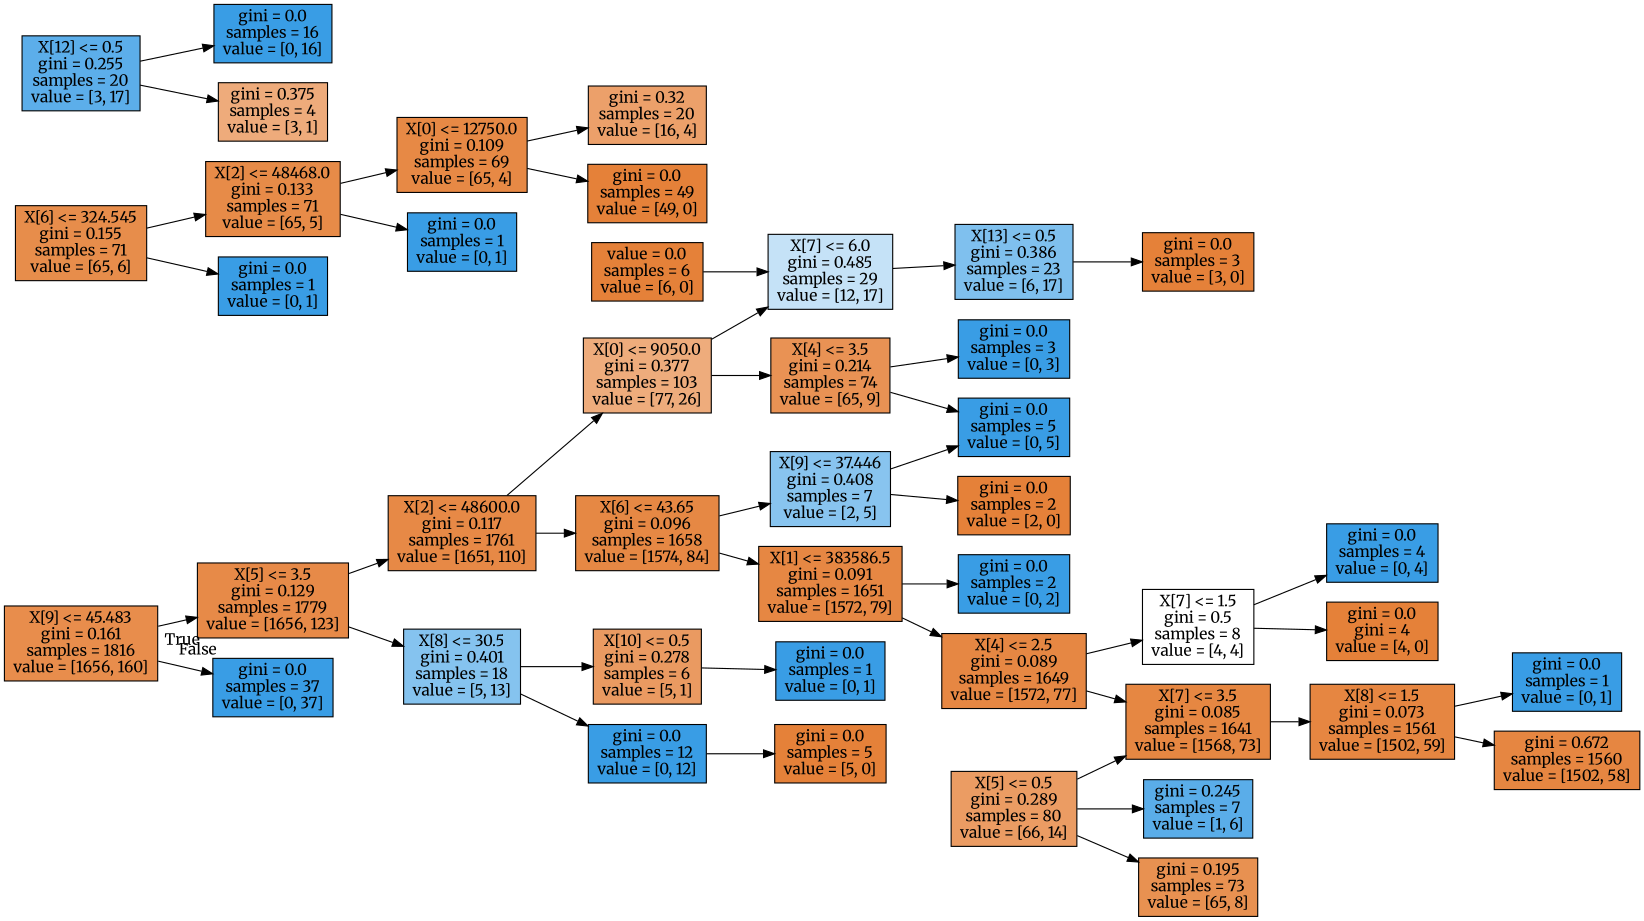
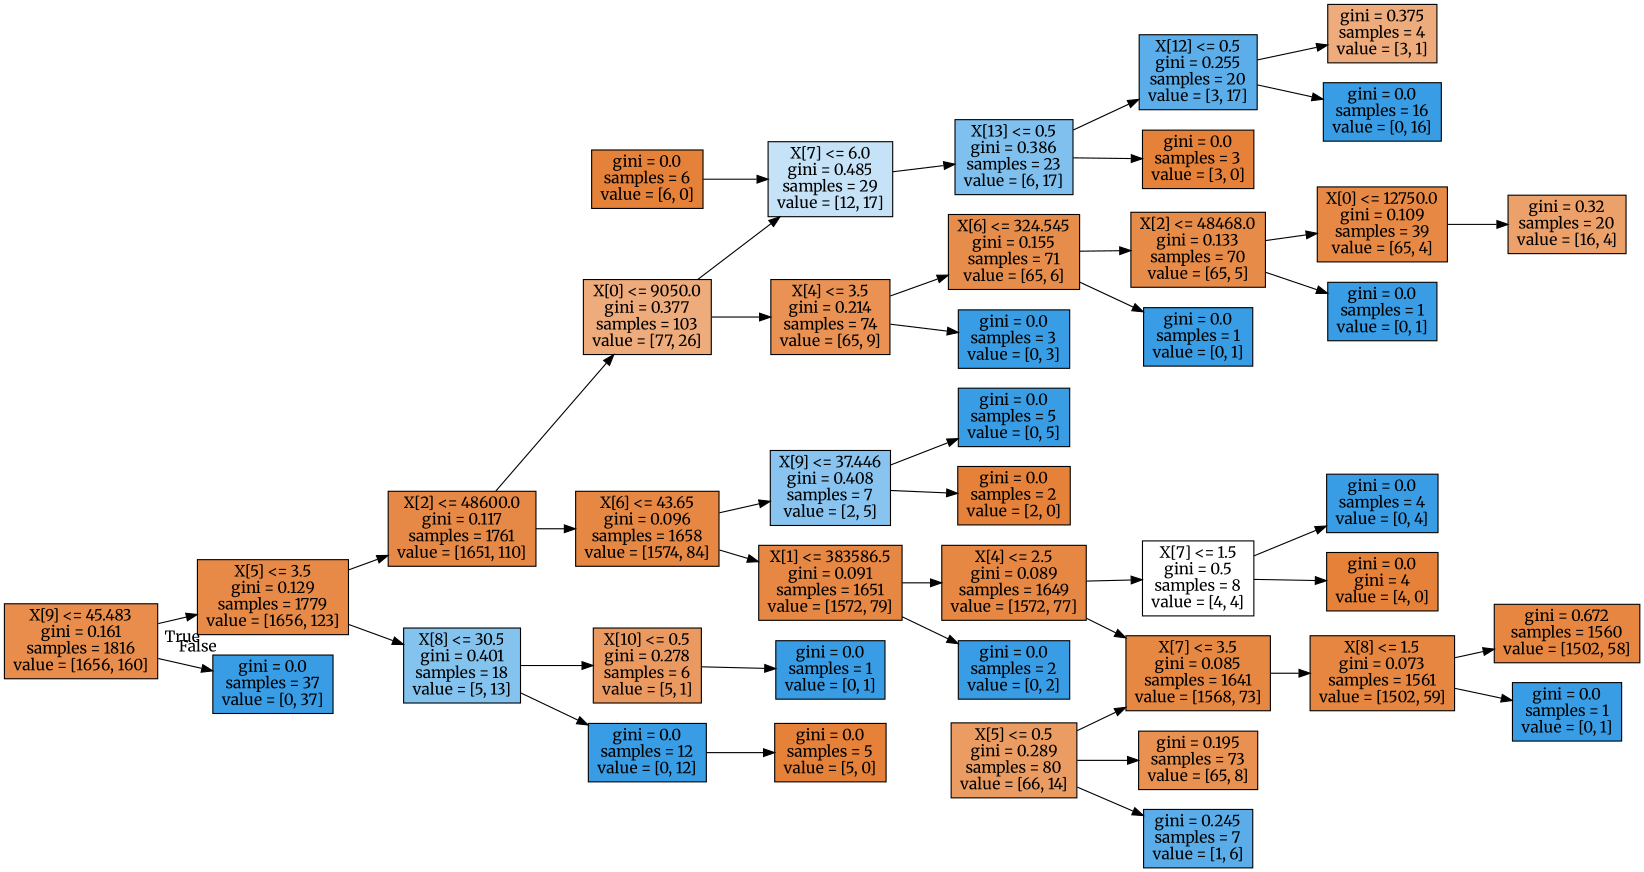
  digraph {
    fontname=Merriweather
    rankdir=LR
    node [color=black fillcolor="#399de5" fontname=Merriweather shape=box style=filled]
    edge [fontname=Merriweather]
    n1 [fillcolor="#e88d4c" label="X[9] <= 45.483\ngini = 0.161\nsamples = 1816\nvalue = [1656, 160]"]
    n2 [fillcolor="#e78a48" label="X[5] <= 3.5\ngini = 0.129\nsamples = 1779\nvalue = [1656, 123]"]
    n3 [label="gini = 0.0\nsamples = 37\nvalue = [0, 37]"]
    n4 [fillcolor="#e78946" label="X[2] <= 48600.0\ngini = 0.117\nsamples = 1761\nvalue = [1651, 110]"]
    n5 [fillcolor="#85c3ef" label="X[8] <= 30.5\ngini = 0.401\nsamples = 18\nvalue = [5, 13]"]
    n6 [fillcolor="#eeac7c" label="X[0] <= 9050.0\ngini = 0.377\nsamples = 103\nvalue = [77, 26]"]
    n7 [fillcolor="#e68844" label="X[6] <= 43.65\ngini = 0.096\nsamples = 1658\nvalue = [1574, 84]"]
    n8 [label="gini = 0.0\nsamples = 12\nvalue = [0, 12]"]
    n9 [fillcolor="#ea9a61" label="X[10] <= 0.5\ngini = 0.278\nsamples = 6\nvalue = [5, 1]"]
    n10 [fillcolor="#c5e2f7" label="X[7] <= 6.0\ngini = 0.485\nsamples = 29\nvalue = [12, 17]"]
    n11 [fillcolor="#e99254" label="X[4] <= 3.5\ngini = 0.214\nsamples = 74\nvalue = [65, 9]"]
    n12 [fillcolor="#88c4ef" label="X[9] <= 37.446\ngini = 0.408\nsamples = 7\nvalue = [2, 5]"]
    n13 [fillcolor="#e68743" label="X[1] <= 383586.5\ngini = 0.091\nsamples = 1651\nvalue = [1572, 79]"]
    n14 [fillcolor="#7fc0ee" label="X[13] <= 0.5\ngini = 0.386\nsamples = 23\nvalue = [6, 17]"]
    n15 [fillcolor="#e78d4b" label="X[6] <= 324.545\ngini = 0.155\nsamples = 71\nvalue = [65, 6]"]
    n16 [label="gini = 0.0\nsamples = 3\nvalue = [0, 3]"]
    n17 [fillcolor="#5caeea" label="X[12] <= 0.5\ngini = 0.255\nsamples = 20\nvalue = [3, 17]"]
    n18 [fillcolor="#e58139" label="gini = 0.0\nsamples = 3\nvalue = [3, 0]"]
-   n19 [fillcolor="#e58139" label="value = 0.0\nsamples = 6\nvalue = [6, 0]"]
+   n19 [fillcolor="#e58139" label="gini = 0.0\nsamples = 6\nvalue = [6, 0]"]
    n20 [label="gini = 0.0\nsamples = 16\nvalue = [0, 16]"]
    n21 [fillcolor="#eeab7b" label="gini = 0.375\nsamples = 4\nvalue = [3, 1]"]
-   n22 [fillcolor="#e78b48" label="X[2] <= 48468.0\ngini = 0.133\nsamples = 71\nvalue = [65, 5]"]
+   n22 [fillcolor="#e78b48" label="X[2] <= 48468.0\ngini = 0.133\nsamples = 70\nvalue = [65, 5]"]
    n23 [label="gini = 0.0\nsamples = 1\nvalue = [0, 1]"]
-   n24 [fillcolor="#e78945" label="X[0] <= 12750.0\ngini = 0.109\nsamples = 69\nvalue = [65, 4]"]
+   n24 [fillcolor="#e78945" label="X[0] <= 12750.0\ngini = 0.109\nsamples = 39\nvalue = [65, 4]"]
    n25 [label="gini = 0.0\nsamples = 1\nvalue = [0, 1]"]
    n26 [fillcolor="#eca06a" label="gini = 0.32\nsamples = 20\nvalue = [16, 4]"]
-   n27 [fillcolor="#e58139" label="gini = 0.0\nsamples = 49\nvalue = [49, 0]"]
    n28 [label="gini = 0.0\nsamples = 5\nvalue = [0, 5]"]
    n29 [fillcolor="#e58139" label="gini = 0.0\nsamples = 2\nvalue = [2, 0]"]
    n30 [fillcolor="#e68743" label="X[4] <= 2.5\ngini = 0.089\nsamples = 1649\nvalue = [1572, 77]"]
    n31 [label="gini = 0.0\nsamples = 2\nvalue = [0, 2]"]
    n32 [fillcolor="#e68742" label="X[7] <= 3.5\ngini = 0.085\nsamples = 1641\nvalue = [1568, 73]"]
    n33 [fillcolor="#ffffff" label="X[7] <= 1.5\ngini = 0.5\nsamples = 8\nvalue = [4, 4]"]
    n34 [fillcolor="#e68641" label="X[8] <= 1.5\ngini = 0.073\nsamples = 1561\nvalue = [1502, 59]"]
    n35 [fillcolor="#e58139" label="gini = 0.0\ngini = 4\nvalue = [4, 0]"]
    n36 [label="gini = 0.0\nsamples = 4\nvalue = [0, 4]"]
    n37 [label="gini = 0.0\nsamples = 1\nvalue = [0, 1]"]
    n38 [fillcolor="#e68641" label="gini = 0.672\nsamples = 1560\nvalue = [1502, 58]"]
    n39 [fillcolor="#eb9c63" label="X[5] <= 0.5\ngini = 0.289\nsamples = 80\nvalue = [66, 14]"]
    n40 [fillcolor="#e89151" label="gini = 0.195\nsamples = 73\nvalue = [65, 8]"]
    n41 [fillcolor="#5aade9" label="gini = 0.245\nsamples = 7\nvalue = [1, 6]"]
    n42 [fillcolor="#e58139" label="gini = 0.0\nsamples = 5\nvalue = [5, 0]"]
    n43 [label="gini = 0.0\nsamples = 1\nvalue = [0, 1]"]
    n1 -> n2 [headlabel=True labelangle=45 labeldistance=2.5]
    n1 -> n3 [headlabel=False labelangle=-45 labeldistance=2.5]
    n2 -> n4
    n2 -> n5
    n4 -> n6
    n4 -> n7
    n5 -> n8
    n5 -> n9
    n6 -> n10
    n6 -> n11
    n7 -> n12
    n7 -> n13
    n8 -> n42
    n9 -> n43
    n10 -> n14
-   n11 -> n28
+   n11 -> n15
    n11 -> n16
    n12 -> n28
    n12 -> n29
    n13 -> n30
    n13 -> n31
+   n14 -> n17
    n14 -> n18
    n15 -> n22
    n15 -> n23
    n17 -> n20
    n17 -> n21
    n19 -> n10
    n22 -> n24
    n22 -> n25
    n24 -> n26
-   n24 -> n27
    n30 -> n32
    n30 -> n33
    n32 -> n34
    n33 -> n35
    n33 -> n36
    n34 -> n37
    n34 -> n38
    n39 -> n32
    n39 -> n40
    n39 -> n41
  }
